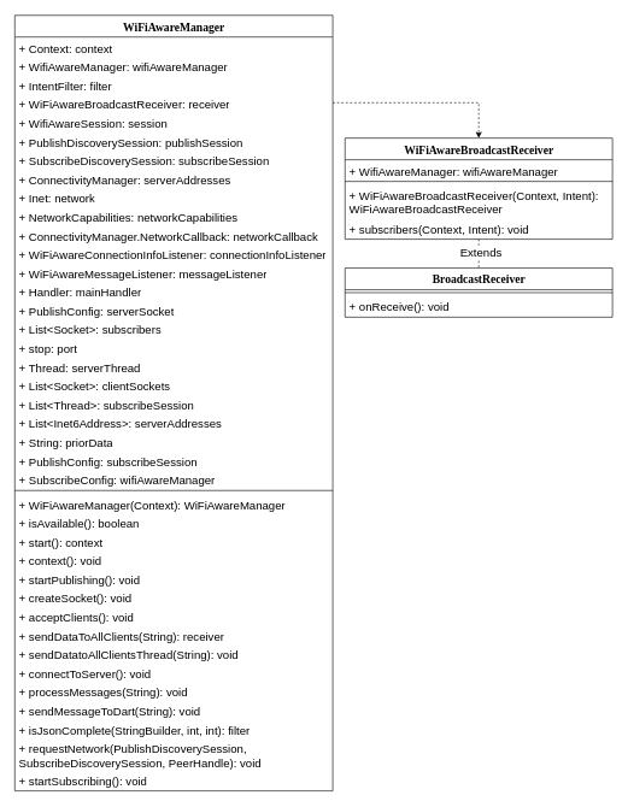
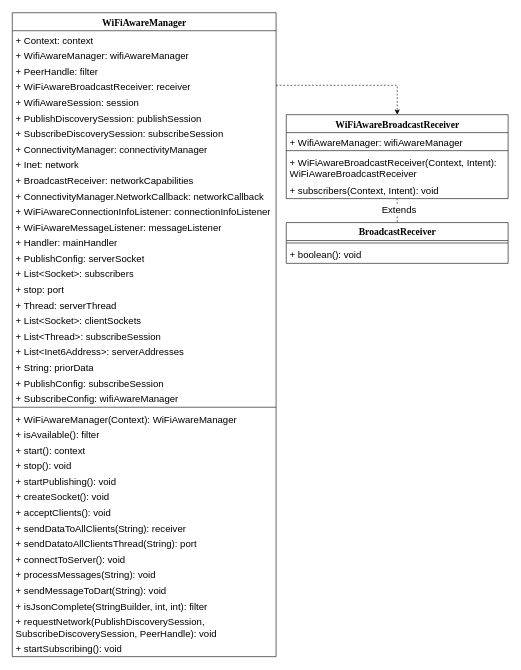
  <mxCell id="0" />
  <mxCell id="1" parent="0" />
  <mxCell id="2" value="WiFiAwareManager" style="swimlane;html=1;fontStyle=1;align=center;verticalAlign=top;childLayout=stackLayout;horizontal=1;startSize=30;horizontalStack=0;resizeParent=1;resizeLast=0;collapsible=1;marginBottom=0;swimlaneFillColor=#ffffff;rounded=0;shadow=0;comic=0;labelBackgroundColor=none;strokeWidth=1;fillColor=none;fontFamily=Verdana;fontSize=16;" parent="1" vertex="1"><mxGeometry width="440" height="1074" as="geometry" x="20" y="20" /></mxCell>
  <mxCell id="3" value="+ Context: context" style="text;html=1;strokeColor=none;fillColor=none;align=left;verticalAlign=top;spacingLeft=4;spacingRight=4;whiteSpace=wrap;overflow=hidden;rotatable=0;points=[[0,0.5],[1,0.5]];portConstraint=eastwest;fontSize=16;" parent="2" vertex="1"><mxGeometry y="30" width="440" height="26" as="geometry" /></mxCell>
  <mxCell id="4" value="+ WifiAwareManager: wifiAwareManager" style="text;html=1;strokeColor=none;fillColor=none;align=left;verticalAlign=top;spacingLeft=4;spacingRight=4;whiteSpace=wrap;overflow=hidden;rotatable=0;points=[[0,0.5],[1,0.5]];portConstraint=eastwest;fontSize=16;" parent="2" vertex="1"><mxGeometry y="56" width="440" height="26" as="geometry" /></mxCell>
- <mxCell id="5" value="+ IntentFilter: filter" style="text;html=1;strokeColor=none;fillColor=none;align=left;verticalAlign=top;spacingLeft=4;spacingRight=4;whiteSpace=wrap;overflow=hidden;rotatable=0;points=[[0,0.5],[1,0.5]];portConstraint=eastwest;fontSize=16;" parent="2" vertex="1"><mxGeometry y="82" width="440" height="26" as="geometry" /></mxCell>
+ <mxCell id="5" value="+ PeerHandle: filter" style="text;html=1;strokeColor=none;fillColor=none;align=left;verticalAlign=top;spacingLeft=4;spacingRight=4;whiteSpace=wrap;overflow=hidden;rotatable=0;points=[[0,0.5],[1,0.5]];portConstraint=eastwest;fontSize=16;" parent="2" vertex="1"><mxGeometry y="82" width="440" height="26" as="geometry" /></mxCell>
  <mxCell id="6" value="+ WiFiAwareBroadcastReceiver: receiver" style="text;html=1;strokeColor=none;fillColor=none;align=left;verticalAlign=top;spacingLeft=4;spacingRight=4;whiteSpace=wrap;overflow=hidden;rotatable=0;points=[[0,0.5],[1,0.5]];portConstraint=eastwest;fontSize=16;" parent="2" vertex="1"><mxGeometry y="108" width="440" height="26" as="geometry" /></mxCell>
  <mxCell id="7" value="+ WifiAwareSession: session" style="text;html=1;strokeColor=none;fillColor=none;align=left;verticalAlign=top;spacingLeft=4;spacingRight=4;whiteSpace=wrap;overflow=hidden;rotatable=0;points=[[0,0.5],[1,0.5]];portConstraint=eastwest;fontSize=16;" parent="2" vertex="1"><mxGeometry y="134" width="440" height="26" as="geometry" /></mxCell>
  <mxCell id="8" value="+ PublishDiscoverySession: publishSession" style="text;html=1;strokeColor=none;fillColor=none;align=left;verticalAlign=top;spacingLeft=4;spacingRight=4;whiteSpace=wrap;overflow=hidden;rotatable=0;points=[[0,0.5],[1,0.5]];portConstraint=eastwest;fontSize=16;" parent="2" vertex="1"><mxGeometry y="160" width="440" height="26" as="geometry" /></mxCell>
  <mxCell id="9" value="+ SubscribeDiscoverySession: subscribeSession" style="text;html=1;strokeColor=none;fillColor=none;align=left;verticalAlign=top;spacingLeft=4;spacingRight=4;whiteSpace=wrap;overflow=hidden;rotatable=0;points=[[0,0.5],[1,0.5]];portConstraint=eastwest;fontSize=16;" parent="2" vertex="1"><mxGeometry y="186" width="440" height="26" as="geometry" /></mxCell>
- <mxCell id="10" value="+ ConnectivityManager: serverAddresses" style="text;html=1;strokeColor=none;fillColor=none;align=left;verticalAlign=top;spacingLeft=4;spacingRight=4;whiteSpace=wrap;overflow=hidden;rotatable=0;points=[[0,0.5],[1,0.5]];portConstraint=eastwest;fontSize=16;" parent="2" vertex="1"><mxGeometry y="212" width="440" height="26" as="geometry" /></mxCell>
+ <mxCell id="10" value="+ ConnectivityManager: connectivityManager" style="text;html=1;strokeColor=none;fillColor=none;align=left;verticalAlign=top;spacingLeft=4;spacingRight=4;whiteSpace=wrap;overflow=hidden;rotatable=0;points=[[0,0.5],[1,0.5]];portConstraint=eastwest;fontSize=16;" parent="2" vertex="1"><mxGeometry y="212" width="440" height="26" as="geometry" /></mxCell>
  <mxCell id="11" value="+ Inet: network" style="text;html=1;strokeColor=none;fillColor=none;align=left;verticalAlign=top;spacingLeft=4;spacingRight=4;whiteSpace=wrap;overflow=hidden;rotatable=0;points=[[0,0.5],[1,0.5]];portConstraint=eastwest;fontSize=16;" parent="2" vertex="1"><mxGeometry y="238" width="440" height="26" as="geometry" /></mxCell>
- <mxCell id="12" value="+ NetworkCapabilities: networkCapabilities" style="text;html=1;strokeColor=none;fillColor=none;align=left;verticalAlign=top;spacingLeft=4;spacingRight=4;whiteSpace=wrap;overflow=hidden;rotatable=0;points=[[0,0.5],[1,0.5]];portConstraint=eastwest;fontSize=16;" parent="2" vertex="1"><mxGeometry y="264" width="440" height="26" as="geometry" /></mxCell>
+ <mxCell id="12" value="+ BroadcastReceiver: networkCapabilities" style="text;html=1;strokeColor=none;fillColor=none;align=left;verticalAlign=top;spacingLeft=4;spacingRight=4;whiteSpace=wrap;overflow=hidden;rotatable=0;points=[[0,0.5],[1,0.5]];portConstraint=eastwest;fontSize=16;" parent="2" vertex="1"><mxGeometry y="264" width="440" height="26" as="geometry" /></mxCell>
  <mxCell id="13" value="+ ConnectivityManager.NetworkCallback: networkCallback" style="text;html=1;strokeColor=none;fillColor=none;align=left;verticalAlign=top;spacingLeft=4;spacingRight=4;whiteSpace=wrap;overflow=hidden;rotatable=0;points=[[0,0.5],[1,0.5]];portConstraint=eastwest;fontSize=16;" parent="2" vertex="1"><mxGeometry y="290" width="440" height="26" as="geometry" /></mxCell>
  <mxCell id="14" value="+ WiFiAwareConnectionInfoListener: connectionInfoListener" style="text;html=1;strokeColor=none;fillColor=none;align=left;verticalAlign=top;spacingLeft=4;spacingRight=4;whiteSpace=wrap;overflow=hidden;rotatable=0;points=[[0,0.5],[1,0.5]];portConstraint=eastwest;fontSize=16;" parent="2" vertex="1"><mxGeometry y="316" width="440" height="26" as="geometry" /></mxCell>
  <mxCell id="15" value="+ WiFiAwareMessageListener: messageListener" style="text;html=1;strokeColor=none;fillColor=none;align=left;verticalAlign=top;spacingLeft=4;spacingRight=4;whiteSpace=wrap;overflow=hidden;rotatable=0;points=[[0,0.5],[1,0.5]];portConstraint=eastwest;fontSize=16;" parent="2" vertex="1"><mxGeometry y="342" width="440" height="26" as="geometry" /></mxCell>
  <mxCell id="16" value="+ Handler: mainHandler" style="text;html=1;strokeColor=none;fillColor=none;align=left;verticalAlign=top;spacingLeft=4;spacingRight=4;whiteSpace=wrap;overflow=hidden;rotatable=0;points=[[0,0.5],[1,0.5]];portConstraint=eastwest;fontSize=16;" parent="2" vertex="1"><mxGeometry y="368" width="440" height="26" as="geometry" /></mxCell>
  <mxCell id="17" value="+ PublishConfig: serverSocket" style="text;html=1;strokeColor=none;fillColor=none;align=left;verticalAlign=top;spacingLeft=4;spacingRight=4;whiteSpace=wrap;overflow=hidden;rotatable=0;points=[[0,0.5],[1,0.5]];portConstraint=eastwest;fontSize=16;" parent="2" vertex="1"><mxGeometry y="394" width="440" height="26" as="geometry" /></mxCell>
  <mxCell id="18" value="+ List&amp;lt;Socket&amp;gt;: subscribers " style="text;html=1;strokeColor=none;fillColor=none;align=left;verticalAlign=top;spacingLeft=4;spacingRight=4;whiteSpace=wrap;overflow=hidden;rotatable=0;points=[[0,0.5],[1,0.5]];portConstraint=eastwest;fontSize=16;" parent="2" vertex="1"><mxGeometry y="420" width="440" height="26" as="geometry" /></mxCell>
  <mxCell id="19" value="+ stop: port " style="text;html=1;strokeColor=none;fillColor=none;align=left;verticalAlign=top;spacingLeft=4;spacingRight=4;whiteSpace=wrap;overflow=hidden;rotatable=0;points=[[0,0.5],[1,0.5]];portConstraint=eastwest;fontSize=16;" parent="2" vertex="1"><mxGeometry y="446" width="440" height="26" as="geometry" /></mxCell>
  <mxCell id="20" value="+ Thread: serverThread " style="text;html=1;strokeColor=none;fillColor=none;align=left;verticalAlign=top;spacingLeft=4;spacingRight=4;whiteSpace=wrap;overflow=hidden;rotatable=0;points=[[0,0.5],[1,0.5]];portConstraint=eastwest;fontSize=16;" parent="2" vertex="1"><mxGeometry y="472" width="440" height="26" as="geometry" /></mxCell>
  <mxCell id="21" value="+ List&amp;lt;Socket&amp;gt;: clientSockets " style="text;html=1;strokeColor=none;fillColor=none;align=left;verticalAlign=top;spacingLeft=4;spacingRight=4;whiteSpace=wrap;overflow=hidden;rotatable=0;points=[[0,0.5],[1,0.5]];portConstraint=eastwest;fontSize=16;" parent="2" vertex="1"><mxGeometry y="498" width="440" height="26" as="geometry" /></mxCell>
  <mxCell id="22" value="+ List&amp;lt;Thread&amp;gt;: subscribeSession " style="text;html=1;strokeColor=none;fillColor=none;align=left;verticalAlign=top;spacingLeft=4;spacingRight=4;whiteSpace=wrap;overflow=hidden;rotatable=0;points=[[0,0.5],[1,0.5]];portConstraint=eastwest;fontSize=16;" parent="2" vertex="1"><mxGeometry y="524" width="440" height="26" as="geometry" /></mxCell>
  <mxCell id="23" value="+ List&amp;lt;Inet6Address&amp;gt;: serverAddresses " style="text;html=1;strokeColor=none;fillColor=none;align=left;verticalAlign=top;spacingLeft=4;spacingRight=4;whiteSpace=wrap;overflow=hidden;rotatable=0;points=[[0,0.5],[1,0.5]];portConstraint=eastwest;fontSize=16;" parent="2" vertex="1"><mxGeometry y="550" width="440" height="26" as="geometry" /></mxCell>
  <mxCell id="24" value="+ String: priorData " style="text;html=1;strokeColor=none;fillColor=none;align=left;verticalAlign=top;spacingLeft=4;spacingRight=4;whiteSpace=wrap;overflow=hidden;rotatable=0;points=[[0,0.5],[1,0.5]];portConstraint=eastwest;fontSize=16;" parent="2" vertex="1"><mxGeometry y="576" width="440" height="26" as="geometry" /></mxCell>
  <mxCell id="25" value="+ PublishConfig: subscribeSession " style="text;html=1;strokeColor=none;fillColor=none;align=left;verticalAlign=top;spacingLeft=4;spacingRight=4;whiteSpace=wrap;overflow=hidden;rotatable=0;points=[[0,0.5],[1,0.5]];portConstraint=eastwest;fontSize=16;" parent="2" vertex="1"><mxGeometry y="602" width="440" height="26" as="geometry" /></mxCell>
  <mxCell id="26" value="+ SubscribeConfig: wifiAwareManager " style="text;html=1;strokeColor=none;fillColor=none;align=left;verticalAlign=top;spacingLeft=4;spacingRight=4;whiteSpace=wrap;overflow=hidden;rotatable=0;points=[[0,0.5],[1,0.5]];portConstraint=eastwest;fontSize=16;" parent="2" vertex="1"><mxGeometry y="628" width="440" height="26" as="geometry" /></mxCell>
  <mxCell id="27" value="" style="line;html=1;strokeWidth=1;fillColor=none;align=left;verticalAlign=middle;spacingTop=-1;spacingLeft=3;spacingRight=3;rotatable=0;labelPosition=right;points=[];portConstraint=eastwest;fontSize=16;" parent="2" vertex="1"><mxGeometry y="654" width="440" height="8" as="geometry" /></mxCell>
  <mxCell id="28" value="+ WiFiAwareManager(Context): WiFiAwareManager" style="text;html=1;strokeColor=none;fillColor=none;align=left;verticalAlign=top;spacingLeft=4;spacingRight=4;whiteSpace=wrap;overflow=hidden;rotatable=0;points=[[0,0.5],[1,0.5]];portConstraint=eastwest;fontSize=16;" parent="2" vertex="1"><mxGeometry y="662" width="440" height="26" as="geometry" /></mxCell>
- <mxCell id="29" value="+ isAvailable(): boolean" style="text;html=1;strokeColor=none;fillColor=none;align=left;verticalAlign=top;spacingLeft=4;spacingRight=4;whiteSpace=wrap;overflow=hidden;rotatable=0;points=[[0,0.5],[1,0.5]];portConstraint=eastwest;fontSize=16;" parent="2" vertex="1"><mxGeometry y="688" width="440" height="26" as="geometry" /></mxCell>
+ <mxCell id="29" value="+ isAvailable(): filter" style="text;html=1;strokeColor=none;fillColor=none;align=left;verticalAlign=top;spacingLeft=4;spacingRight=4;whiteSpace=wrap;overflow=hidden;rotatable=0;points=[[0,0.5],[1,0.5]];portConstraint=eastwest;fontSize=16;" parent="2" vertex="1"><mxGeometry y="688" width="440" height="26" as="geometry" /></mxCell>
  <mxCell id="30" value="+ start(): context" style="text;html=1;strokeColor=none;fillColor=none;align=left;verticalAlign=top;spacingLeft=4;spacingRight=4;whiteSpace=wrap;overflow=hidden;rotatable=0;points=[[0,0.5],[1,0.5]];portConstraint=eastwest;fontSize=16;" parent="2" vertex="1"><mxGeometry y="714" width="440" height="26" as="geometry" /></mxCell>
- <mxCell id="31" value="+ context(): void" style="text;html=1;strokeColor=none;fillColor=none;align=left;verticalAlign=top;spacingLeft=4;spacingRight=4;whiteSpace=wrap;overflow=hidden;rotatable=0;points=[[0,0.5],[1,0.5]];portConstraint=eastwest;fontSize=16;" parent="2" vertex="1"><mxGeometry y="740" width="440" height="26" as="geometry" /></mxCell>
+ <mxCell id="31" value="+ stop(): void" style="text;html=1;strokeColor=none;fillColor=none;align=left;verticalAlign=top;spacingLeft=4;spacingRight=4;whiteSpace=wrap;overflow=hidden;rotatable=0;points=[[0,0.5],[1,0.5]];portConstraint=eastwest;fontSize=16;" parent="2" vertex="1"><mxGeometry y="740" width="440" height="26" as="geometry" /></mxCell>
  <mxCell id="32" value="+ startPublishing(): void" style="text;html=1;strokeColor=none;fillColor=none;align=left;verticalAlign=top;spacingLeft=4;spacingRight=4;whiteSpace=wrap;overflow=hidden;rotatable=0;points=[[0,0.5],[1,0.5]];portConstraint=eastwest;fontSize=16;" parent="2" vertex="1"><mxGeometry y="766" width="440" height="26" as="geometry" /></mxCell>
  <mxCell id="33" value="+ createSocket(): void" style="text;html=1;strokeColor=none;fillColor=none;align=left;verticalAlign=top;spacingLeft=4;spacingRight=4;whiteSpace=wrap;overflow=hidden;rotatable=0;points=[[0,0.5],[1,0.5]];portConstraint=eastwest;fontSize=16;" parent="2" vertex="1"><mxGeometry y="792" width="440" height="26" as="geometry" /></mxCell>
  <mxCell id="34" value="+ acceptClients(): void" style="text;html=1;strokeColor=none;fillColor=none;align=left;verticalAlign=top;spacingLeft=4;spacingRight=4;whiteSpace=wrap;overflow=hidden;rotatable=0;points=[[0,0.5],[1,0.5]];portConstraint=eastwest;fontSize=16;" parent="2" vertex="1"><mxGeometry y="818" width="440" height="26" as="geometry" /></mxCell>
  <mxCell id="35" value="+ sendDataToAllClients(String): receiver" style="text;html=1;strokeColor=none;fillColor=none;align=left;verticalAlign=top;spacingLeft=4;spacingRight=4;whiteSpace=wrap;overflow=hidden;rotatable=0;points=[[0,0.5],[1,0.5]];portConstraint=eastwest;fontSize=16;" parent="2" vertex="1"><mxGeometry y="844" width="440" height="26" as="geometry" /></mxCell>
- <mxCell id="36" value="+ sendDatatoAllClientsThread(String): void" style="text;html=1;strokeColor=none;fillColor=none;align=left;verticalAlign=top;spacingLeft=4;spacingRight=4;whiteSpace=wrap;overflow=hidden;rotatable=0;points=[[0,0.5],[1,0.5]];portConstraint=eastwest;fontSize=16;" parent="2" vertex="1"><mxGeometry y="870" width="440" height="26" as="geometry" /></mxCell>
+ <mxCell id="36" value="+ sendDatatoAllClientsThread(String): port" style="text;html=1;strokeColor=none;fillColor=none;align=left;verticalAlign=top;spacingLeft=4;spacingRight=4;whiteSpace=wrap;overflow=hidden;rotatable=0;points=[[0,0.5],[1,0.5]];portConstraint=eastwest;fontSize=16;" parent="2" vertex="1"><mxGeometry y="870" width="440" height="26" as="geometry" /></mxCell>
  <mxCell id="37" value="+ connectToServer(): void" style="text;html=1;strokeColor=none;fillColor=none;align=left;verticalAlign=top;spacingLeft=4;spacingRight=4;whiteSpace=wrap;overflow=hidden;rotatable=0;points=[[0,0.5],[1,0.5]];portConstraint=eastwest;fontSize=16;" parent="2" vertex="1"><mxGeometry y="896" width="440" height="26" as="geometry" /></mxCell>
  <mxCell id="38" value="+ processMessages(String): void" style="text;html=1;strokeColor=none;fillColor=none;align=left;verticalAlign=top;spacingLeft=4;spacingRight=4;whiteSpace=wrap;overflow=hidden;rotatable=0;points=[[0,0.5],[1,0.5]];portConstraint=eastwest;fontSize=16;" parent="2" vertex="1"><mxGeometry y="922" width="440" height="26" as="geometry" /></mxCell>
  <mxCell id="39" value="+ sendMessageToDart(String): void" style="text;html=1;strokeColor=none;fillColor=none;align=left;verticalAlign=top;spacingLeft=4;spacingRight=4;whiteSpace=wrap;overflow=hidden;rotatable=0;points=[[0,0.5],[1,0.5]];portConstraint=eastwest;fontSize=16;" parent="2" vertex="1"><mxGeometry y="948" width="440" height="26" as="geometry" /></mxCell>
  <mxCell id="40" value="+ isJsonComplete(StringBuilder, int, int): filter" style="text;html=1;strokeColor=none;fillColor=none;align=left;verticalAlign=top;spacingLeft=4;spacingRight=4;whiteSpace=wrap;overflow=hidden;rotatable=0;points=[[0,0.5],[1,0.5]];portConstraint=eastwest;fontSize=16;" parent="2" vertex="1"><mxGeometry y="974" width="440" height="26" as="geometry" /></mxCell>
  <mxCell id="41" value="+ requestNetwork(PublishDiscoverySession, SubscribeDiscoverySession, PeerHandle): void" style="text;html=1;strokeColor=none;fillColor=none;align=left;verticalAlign=top;spacingLeft=4;spacingRight=4;whiteSpace=wrap;overflow=hidden;rotatable=0;points=[[0,0.5],[1,0.5]];portConstraint=eastwest;fontSize=16;" parent="2" vertex="1"><mxGeometry y="1000" width="440" height="44" as="geometry" /></mxCell>
  <mxCell id="42" value="+ startSubscribing(): void" style="text;html=1;strokeColor=none;fillColor=none;align=left;verticalAlign=top;spacingLeft=4;spacingRight=4;whiteSpace=wrap;overflow=hidden;rotatable=0;points=[[0,0.5],[1,0.5]];portConstraint=eastwest;fontSize=16;" parent="2" vertex="1"><mxGeometry y="1044" width="440" height="30" as="geometry" /></mxCell>
  <mxCell id="43" style="edgeStyle=orthogonalEdgeStyle;rounded=0;orthogonalLoop=1;jettySize=auto;html=1;entryX=0.5;entryY=0;entryDx=0;entryDy=0;dashed=1;fontSize=16;endArrow=none;" parent="1" source="45" target="51" edge="1"><mxGeometry relative="1" as="geometry" /></mxCell>
  <mxCell id="44" value="Extends" style="edgeLabel;html=1;align=center;verticalAlign=middle;resizable=0;points=[];fontSize=16;" parent="43" vertex="1" connectable="0"><mxGeometry x="-0.16" y="2" relative="1" as="geometry"><mxPoint as="offset" /></mxGeometry></mxCell>
  <mxCell id="45" value="WiFiAwareBroadcastReceiver" style="swimlane;html=1;fontStyle=1;align=center;verticalAlign=top;childLayout=stackLayout;horizontal=1;startSize=30;horizontalStack=0;resizeParent=1;resizeLast=0;collapsible=1;marginBottom=0;swimlaneFillColor=#ffffff;rounded=0;shadow=0;comic=0;labelBackgroundColor=none;strokeWidth=1;fillColor=none;fontFamily=Verdana;fontSize=16;" parent="1" vertex="1"><mxGeometry x="477" y="190" width="370" height="140" as="geometry" /></mxCell>
  <mxCell id="46" value="+ WifiAwareManager: wifiAwareManager " style="text;html=1;strokeColor=none;fillColor=none;align=left;verticalAlign=top;spacingLeft=4;spacingRight=4;whiteSpace=wrap;overflow=hidden;rotatable=0;points=[[0,0.5],[1,0.5]];portConstraint=eastwest;fontSize=16;" parent="45" vertex="1"><mxGeometry y="30" width="370" height="26" as="geometry" /></mxCell>
  <mxCell id="47" value="" style="line;html=1;strokeWidth=1;fillColor=none;align=left;verticalAlign=middle;spacingTop=-1;spacingLeft=3;spacingRight=3;rotatable=0;labelPosition=right;points=[];portConstraint=eastwest;fontSize=16;" parent="45" vertex="1"><mxGeometry y="56" width="370" height="8" as="geometry" /></mxCell>
  <mxCell id="48" value="+ WiFiAwareBroadcastReceiver(Context, Intent): WiFiAwareBroadcastReceiver" style="text;html=1;strokeColor=none;fillColor=none;align=left;verticalAlign=top;spacingLeft=4;spacingRight=4;whiteSpace=wrap;overflow=hidden;rotatable=0;points=[[0,0.5],[1,0.5]];portConstraint=eastwest;fontSize=16;" parent="45" vertex="1"><mxGeometry y="64" width="370" height="46" as="geometry" /></mxCell>
  <mxCell id="49" value="+ subscribers(Context, Intent): void" style="text;html=1;strokeColor=none;fillColor=none;align=left;verticalAlign=top;spacingLeft=4;spacingRight=4;whiteSpace=wrap;overflow=hidden;rotatable=0;points=[[0,0.5],[1,0.5]];portConstraint=eastwest;fontSize=16;" parent="45" vertex="1"><mxGeometry y="110" width="370" height="30" as="geometry" /></mxCell>
  <mxCell id="50" style="edgeStyle=orthogonalEdgeStyle;rounded=0;orthogonalLoop=1;jettySize=auto;html=1;entryX=0.5;entryY=0;entryDx=0;entryDy=0;fontSize=16;dashed=1;" parent="1" source="6" target="45" edge="1"><mxGeometry relative="1" as="geometry" /></mxCell>
  <mxCell id="51" value="BroadcastReceiver" style="swimlane;html=1;fontStyle=1;align=center;verticalAlign=top;childLayout=stackLayout;horizontal=1;startSize=30;horizontalStack=0;resizeParent=1;resizeLast=0;collapsible=1;marginBottom=0;swimlaneFillColor=#ffffff;rounded=0;shadow=0;comic=0;labelBackgroundColor=none;strokeWidth=1;fillColor=none;fontFamily=Verdana;fontSize=16;" parent="1" vertex="1"><mxGeometry x="477" y="370" width="370" height="68" as="geometry" /></mxCell>
  <mxCell id="52" value="" style="line;html=1;strokeWidth=1;fillColor=none;align=left;verticalAlign=middle;spacingTop=-1;spacingLeft=3;spacingRight=3;rotatable=0;labelPosition=right;points=[];portConstraint=eastwest;fontSize=16;" parent="51" vertex="1"><mxGeometry y="30" width="370" height="8" as="geometry" /></mxCell>
- <mxCell id="53" value="+ onReceive(): void" style="text;html=1;strokeColor=none;fillColor=none;align=left;verticalAlign=top;spacingLeft=4;spacingRight=4;whiteSpace=wrap;overflow=hidden;rotatable=0;points=[[0,0.5],[1,0.5]];portConstraint=eastwest;fontSize=16;" parent="51" vertex="1"><mxGeometry y="38" width="370" height="30" as="geometry" /></mxCell>
+ <mxCell id="53" value="+ boolean(): void" style="text;html=1;strokeColor=none;fillColor=none;align=left;verticalAlign=top;spacingLeft=4;spacingRight=4;whiteSpace=wrap;overflow=hidden;rotatable=0;points=[[0,0.5],[1,0.5]];portConstraint=eastwest;fontSize=16;" parent="51" vertex="1"><mxGeometry y="38" width="370" height="30" as="geometry" /></mxCell>
